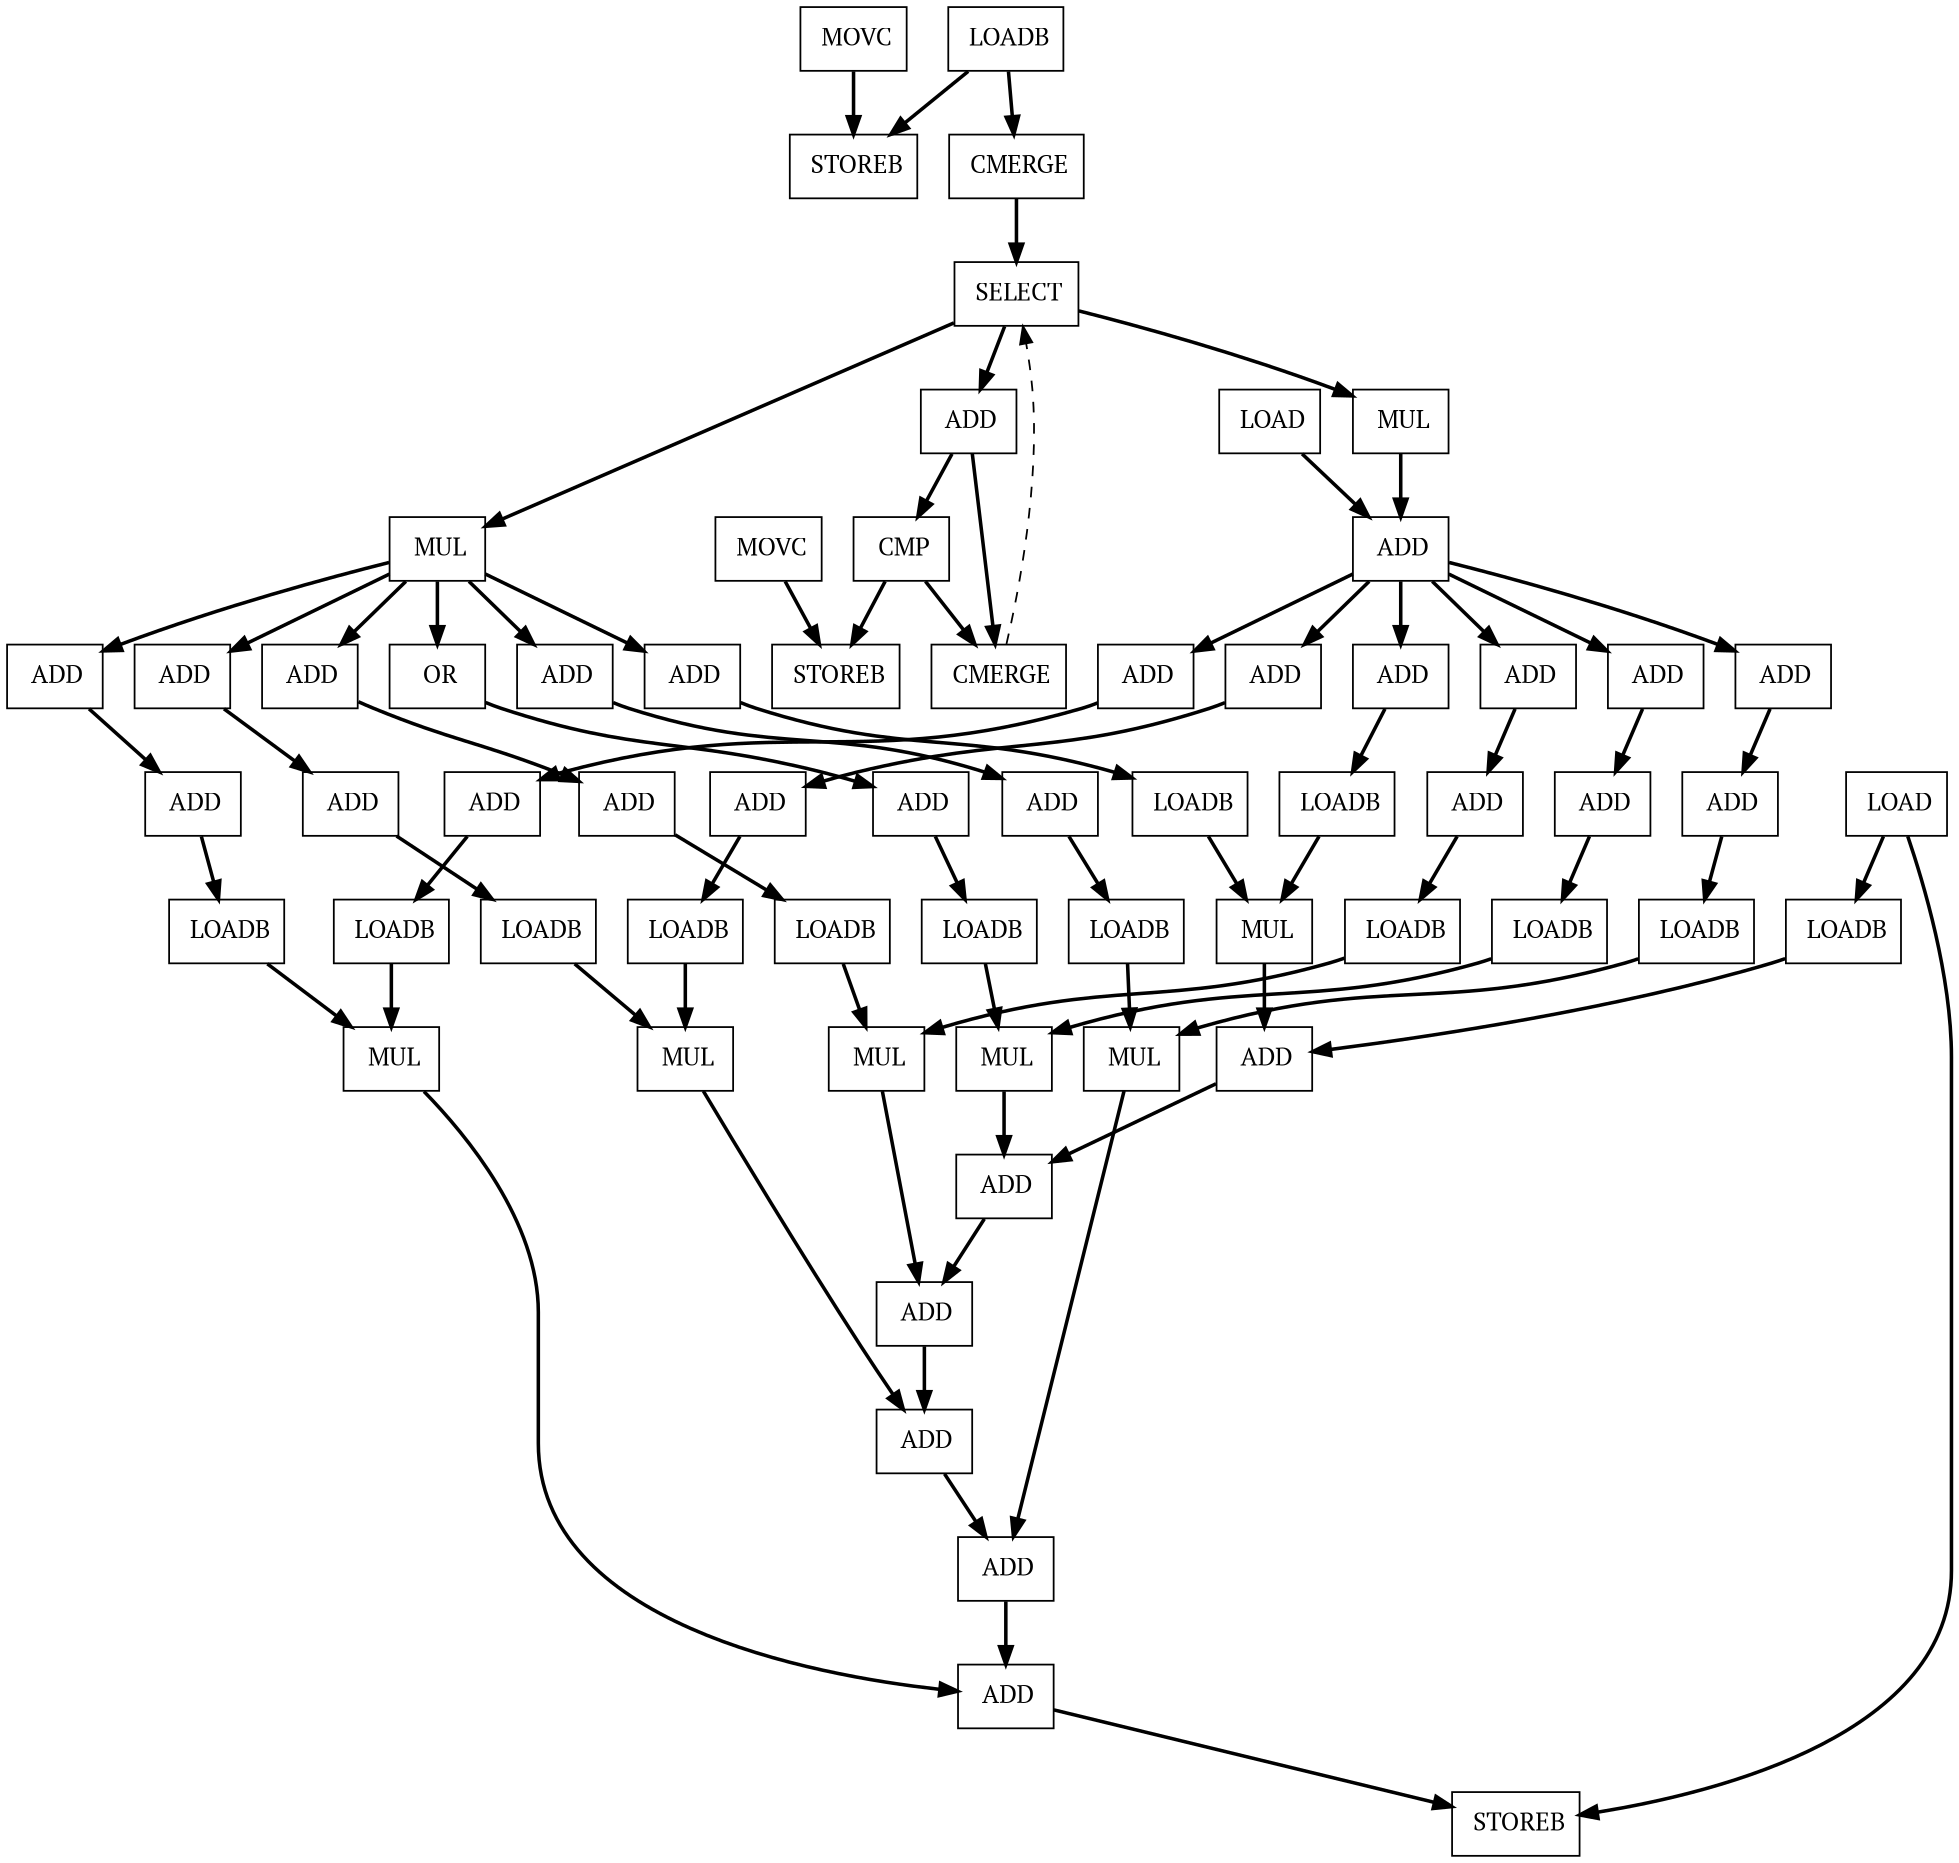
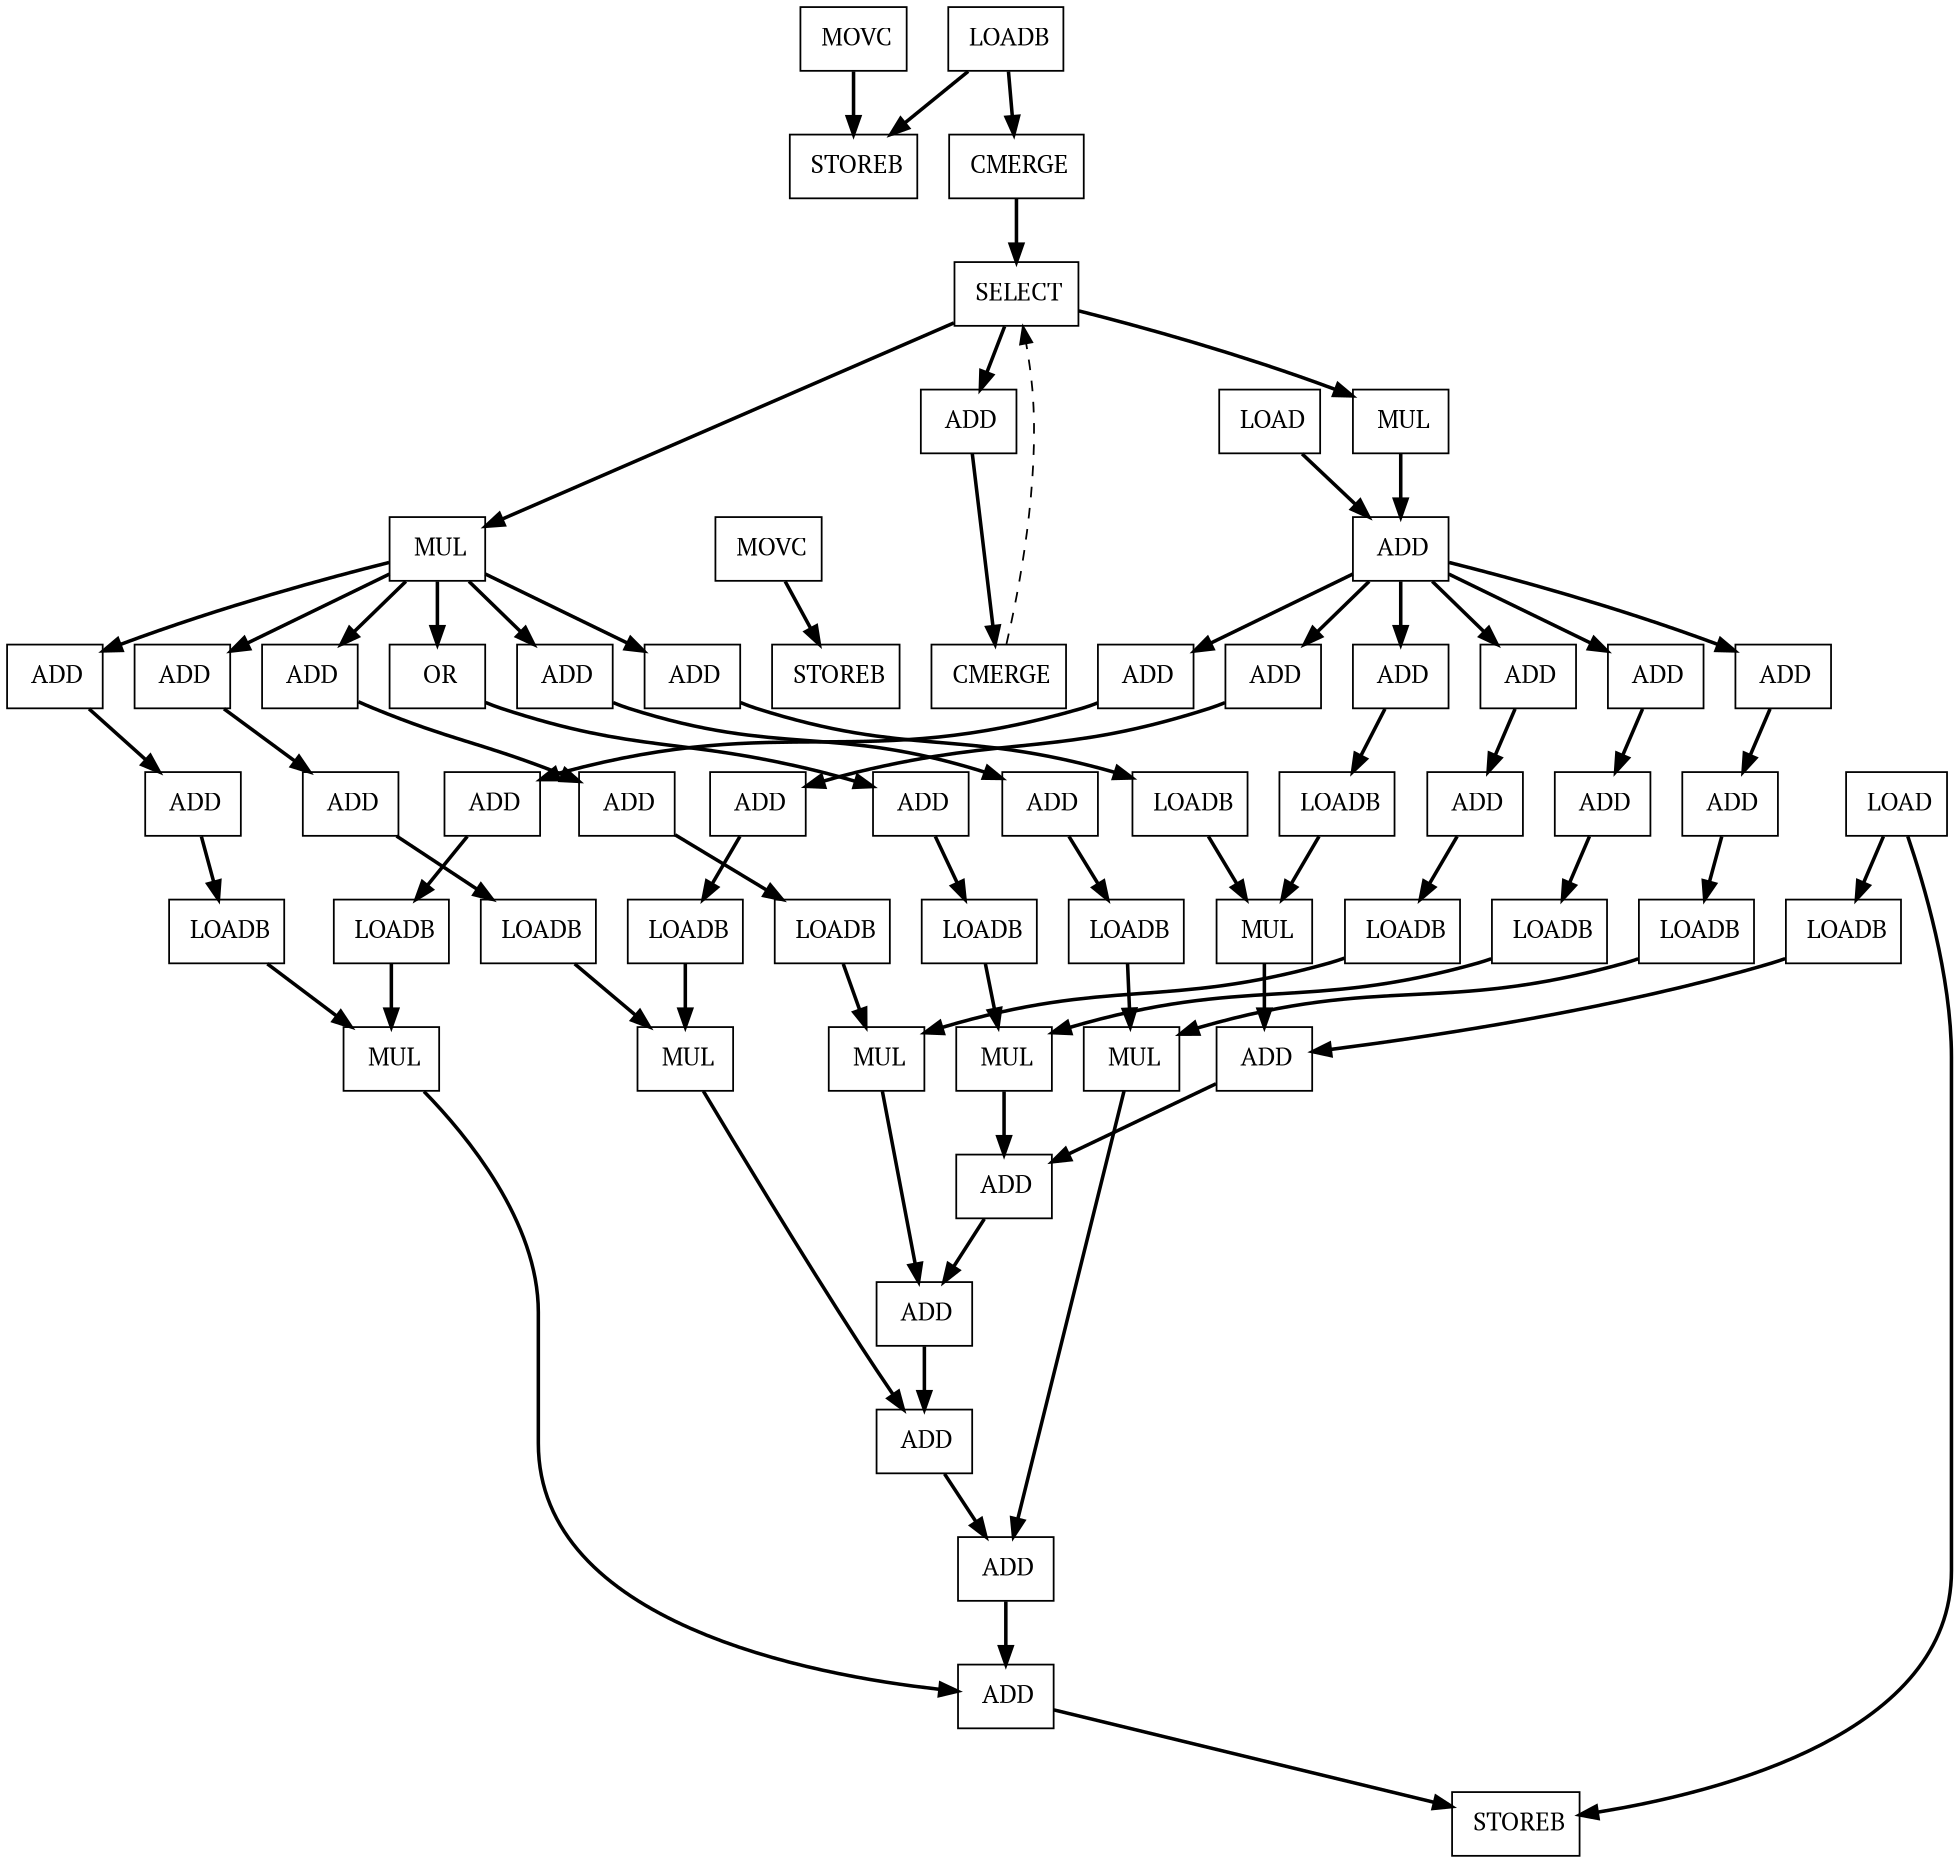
  digraph {
    compound=true
    nslimit=1000.0
    fontname="PT Serif"
    node [fontname="PT Serif" shape=box]
    edge [color=black style=bold fontname="PT Serif"]
    n1 [label=" STOREB"]
    n2 [label=" LOADB"]
    n3 [label=" CMERGE"]
    n4 [label=" MOVC"]
    n5 [label=" STOREB"]
    n6 [label=" MOVC"]
    n7 [label=" SELECT"]
    n8 [label=" ADD"]
    n9 [label=" MUL"]
    n10 [label=" MUL"]
-   n11 [label=" CMP"]
    n12 [label=" CMERGE"]
    n13 [label=" ADD"]
    n14 [label=" ADD"]
    n15 [label=" ADD"]
    n16 [label=" ADD"]
    n17 [label=" ADD"]
    n18 [label=" ADD"]
    n19 [label=" ADD"]
    n20 [label=" LOAD"]
    n21 [label=" ADD"]
    n22 [label=" LOADB"]
    n23 [label=" MUL"]
    n24 [label=" ADD"]
    n25 [label=" STOREB"]
    n26 [label=" LOAD"]
    n27 [label=" LOADB"]
    n28 [label=" ADD"]
    n29 [label=" LOADB"]
    n30 [label=" MUL"]
    n31 [label=" ADD"]
    n32 [label=" LOADB"]
    n33 [label=" ADD"]
    n34 [label=" LOADB"]
    n35 [label=" MUL"]
    n36 [label=" ADD"]
    n37 [label=" ADD"]
    n38 [label=" LOADB"]
    n39 [label=" MUL"]
    n40 [label=" ADD"]
    n41 [label=" ADD"]
    n42 [label=" LOADB"]
    n43 [label=" MUL"]
    n44 [label=" ADD"]
    n45 [label=" ADD"]
    n46 [label=" MUL"]
    n47 [label=" ADD"]
    n48 [label=" ADD"]
    n49 [label=" ADD"]
    n50 [label=" ADD"]
    n51 [label=" OR"]
    n52 [label=" ADD"]
    n53 [label=" ADD"]
    n54 [label=" LOADB"]
    n55 [label=" ADD"]
    n56 [label=" LOADB"]
    n57 [label=" ADD"]
    n58 [label=" LOADB"]
    n59 [label=" ADD"]
    n60 [label=" LOADB"]
    n61 [label=" ADD"]
    n62 [label=" LOADB"]
    n63 [label=" LOADB"]
    n2 -> n1
    n2 -> n3
    n3 -> n7
    n4 -> n1
    n6 -> n5
    n7 -> n8
    n7 -> n9
    n7 -> n10
-   n8 -> n11
    n8 -> n12
    n9 -> n13
    n10 -> n47
    n10 -> n48
    n10 -> n49
    n10 -> n50
    n10 -> n51
    n10 -> n52
-   n11 -> n5
-   n11 -> n12
    n12 -> n7 [style=dashed]
    n13 -> n14
    n13 -> n15
    n13 -> n16
    n13 -> n17
    n13 -> n18
    n13 -> n19
    n14 -> n21
    n15 -> n28
    n16 -> n32
    n17 -> n33
    n18 -> n37
    n19 -> n41
    n20 -> n13
    n21 -> n22
    n22 -> n23
    n23 -> n24
    n24 -> n25
    n26 -> n25
    n26 -> n27
    n27 -> n45
    n28 -> n29
    n29 -> n30
    n30 -> n31
    n31 -> n24
    n32 -> n46
    n33 -> n34
    n34 -> n35
    n35 -> n36
    n36 -> n31
    n37 -> n38
    n38 -> n39
    n39 -> n40
    n40 -> n36
    n41 -> n42
    n42 -> n43
    n43 -> n44
    n44 -> n40
    n45 -> n44
    n46 -> n45
    n47 -> n53
    n48 -> n55
    n49 -> n57
    n50 -> n59
    n51 -> n61
    n52 -> n63
    n53 -> n54
    n54 -> n23
    n55 -> n56
    n56 -> n30
    n57 -> n58
    n58 -> n35
    n59 -> n60
    n60 -> n39
    n61 -> n62
    n62 -> n43
    n63 -> n46
  }
